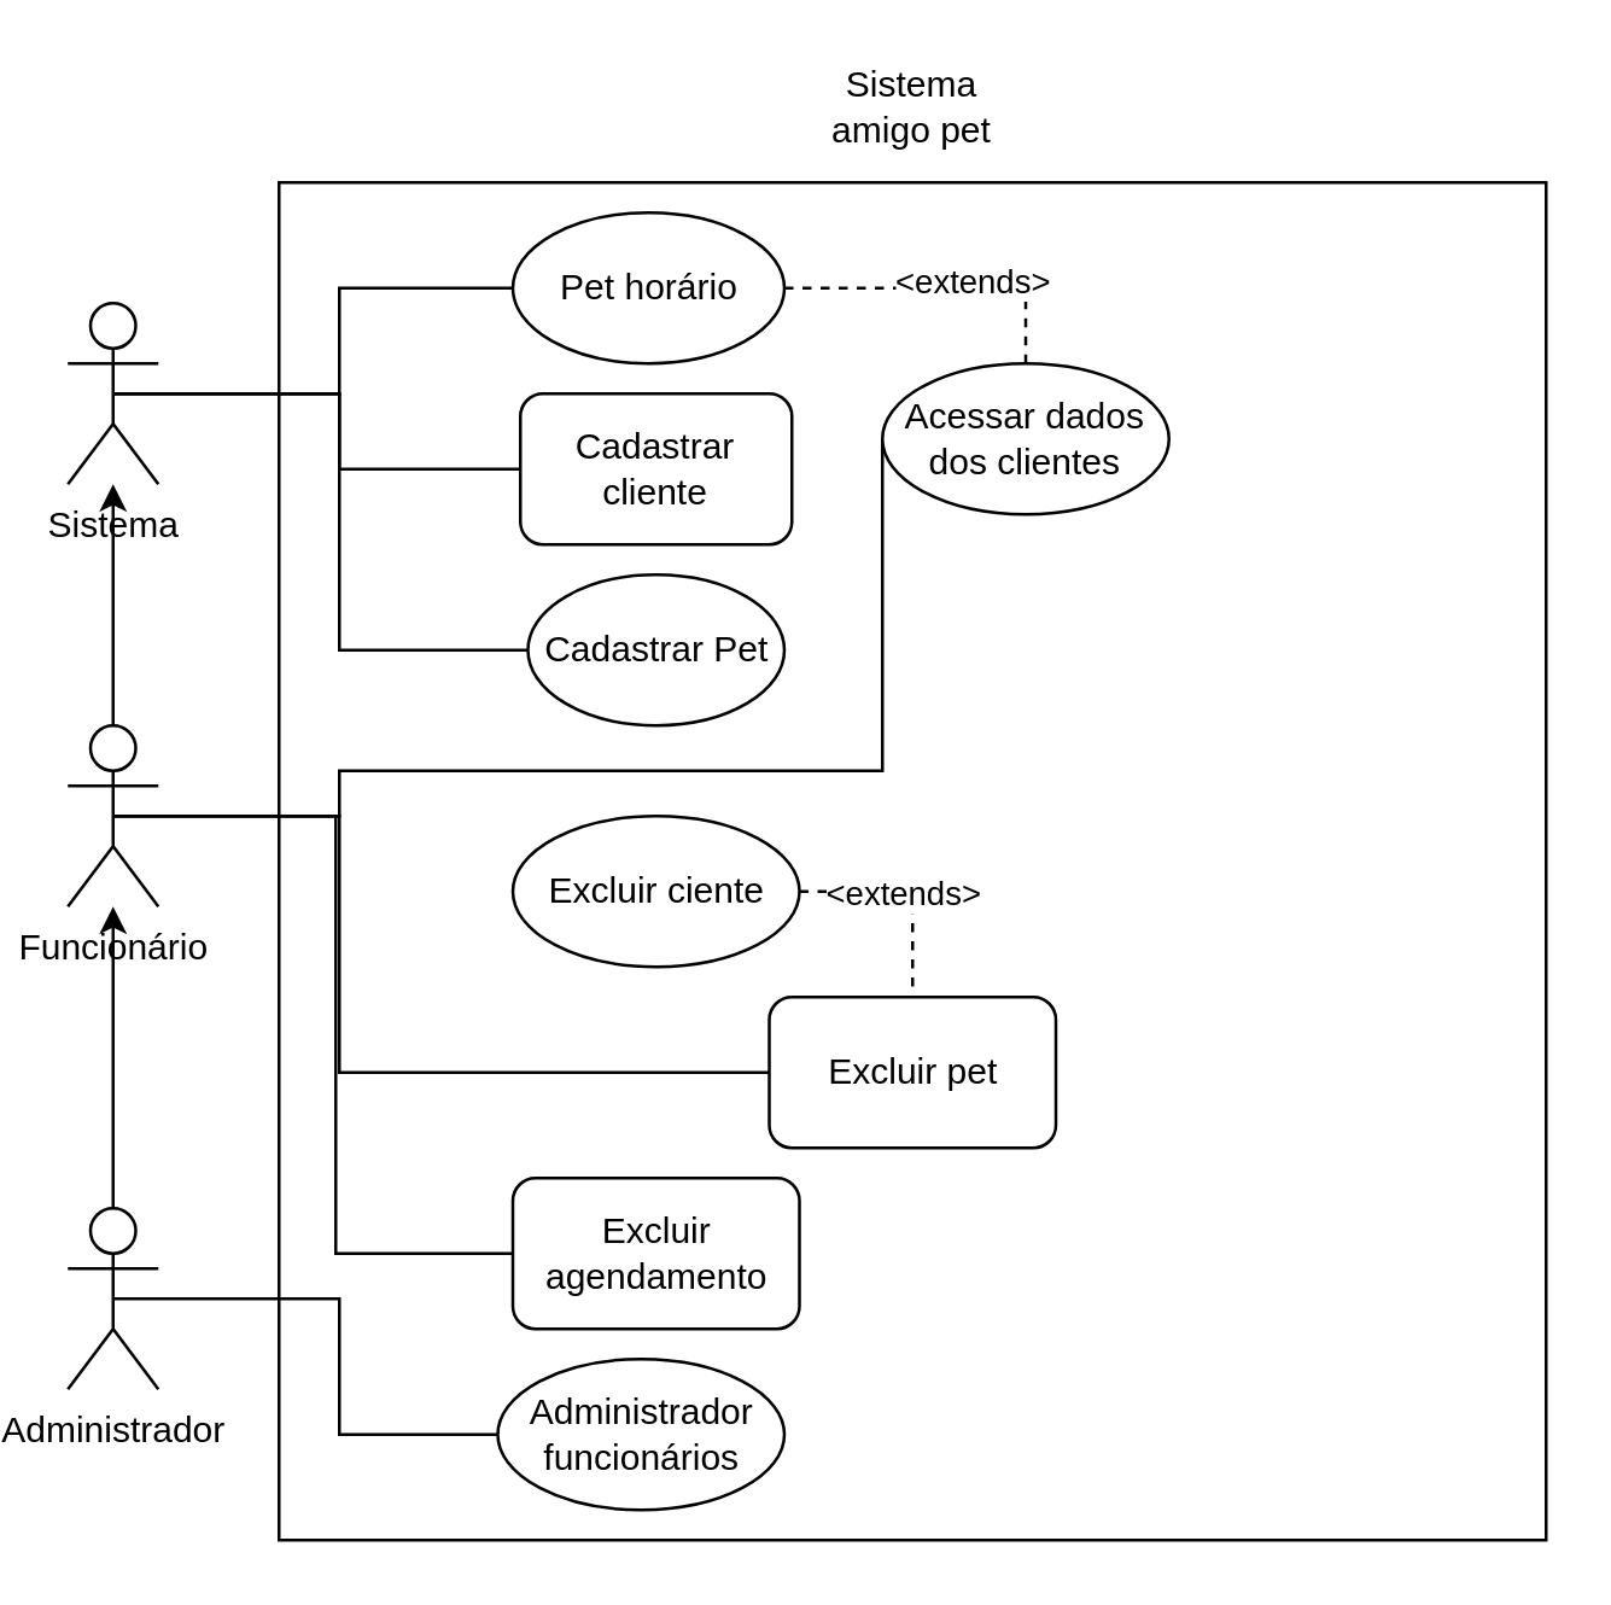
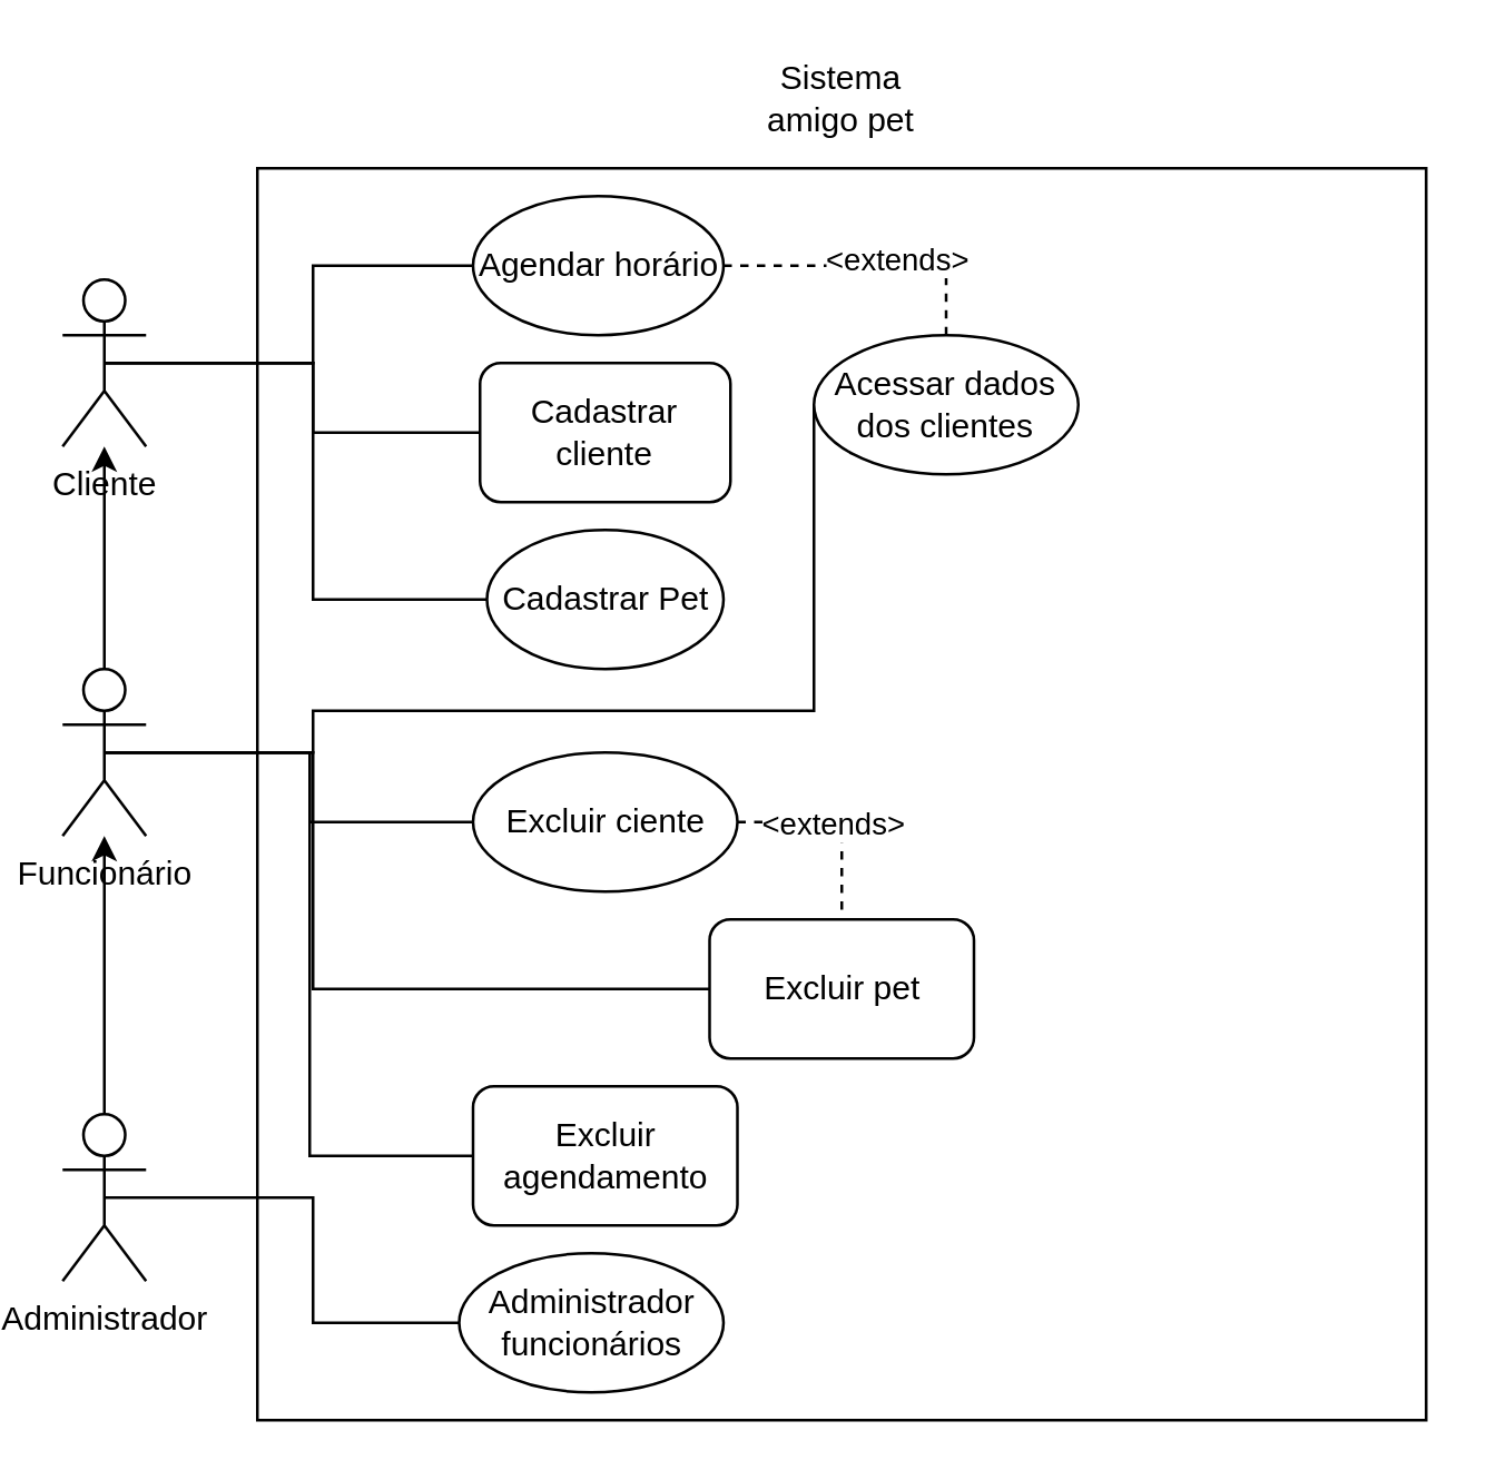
  <mxCell id="0" />
  <mxCell id="1" parent="0" />
  <mxCell id="2" value="" style="rounded=0;whiteSpace=wrap;html=1;" vertex="1" parent="1"><mxGeometry x="90" y="60" width="420" height="450" as="geometry" /></mxCell>
  <mxCell id="3" style="edgeStyle=orthogonalEdgeStyle;rounded=0;orthogonalLoop=1;jettySize=auto;html=1;exitX=0.5;exitY=0.5;exitDx=0;exitDy=0;exitPerimeter=0;entryX=0;entryY=0.5;entryDx=0;entryDy=0;endArrow=none;endFill=0;" edge="1" parent="1" source="6" target="17"><mxGeometry relative="1" as="geometry" /></mxCell>
  <mxCell id="4" style="edgeStyle=orthogonalEdgeStyle;rounded=0;orthogonalLoop=1;jettySize=auto;html=1;exitX=0.5;exitY=0.5;exitDx=0;exitDy=0;exitPerimeter=0;entryX=0;entryY=0.5;entryDx=0;entryDy=0;endArrow=none;endFill=0;" edge="1" parent="1" source="6" target="18"><mxGeometry relative="1" as="geometry"><Array as="points"><mxPoint x="110" y="130" /><mxPoint x="110" y="215" /></Array></mxGeometry></mxCell>
  <mxCell id="5" style="edgeStyle=orthogonalEdgeStyle;rounded=0;orthogonalLoop=1;jettySize=auto;html=1;exitX=0.5;exitY=0.5;exitDx=0;exitDy=0;exitPerimeter=0;entryX=0;entryY=0.5;entryDx=0;entryDy=0;endArrow=none;endFill=0;" edge="1" parent="1" source="6" target="23"><mxGeometry relative="1" as="geometry"><Array as="points"><mxPoint x="110" y="130" /><mxPoint x="110" y="95" /></Array></mxGeometry></mxCell>
- <mxCell id="6" value="Sistema" style="shape=umlActor;verticalLabelPosition=bottom;verticalAlign=top;html=1;outlineConnect=0;" vertex="1" parent="1"><mxGeometry x="20" y="100" width="30" height="60" as="geometry" /></mxCell>
+ <mxCell id="6" value="Cliente" style="shape=umlActor;verticalLabelPosition=bottom;verticalAlign=top;html=1;outlineConnect=0;" vertex="1" parent="1"><mxGeometry x="20" y="100" width="30" height="60" as="geometry" /></mxCell>
  <mxCell id="7" value="Sistema amigo pet" style="text;html=1;align=center;verticalAlign=middle;whiteSpace=wrap;rounded=0;" vertex="1" parent="1"><mxGeometry x="270" y="20" width="60" height="30" as="geometry" /></mxCell>
  <mxCell id="8" value="" style="edgeStyle=orthogonalEdgeStyle;rounded=0;orthogonalLoop=1;jettySize=auto;html=1;" edge="1" parent="1" source="10" target="16"><mxGeometry relative="1" as="geometry" /></mxCell>
  <mxCell id="9" style="edgeStyle=orthogonalEdgeStyle;rounded=0;orthogonalLoop=1;jettySize=auto;html=1;exitX=0.5;exitY=0.5;exitDx=0;exitDy=0;exitPerimeter=0;entryX=0;entryY=0.5;entryDx=0;entryDy=0;endArrow=none;endFill=0;" edge="1" parent="1" source="10" target="25"><mxGeometry relative="1" as="geometry"><Array as="points"><mxPoint x="110" y="430" /><mxPoint x="110" y="475" /></Array></mxGeometry></mxCell>
  <mxCell id="10" value="Administrador" style="shape=umlActor;verticalLabelPosition=bottom;verticalAlign=top;html=1;outlineConnect=0;" vertex="1" parent="1"><mxGeometry x="20" y="400" width="30" height="60" as="geometry" /></mxCell>
  <mxCell id="11" value="" style="edgeStyle=orthogonalEdgeStyle;rounded=0;orthogonalLoop=1;jettySize=auto;html=1;" edge="1" parent="1" source="16" target="6"><mxGeometry relative="1" as="geometry" /></mxCell>
+ <mxCell id="12" style="edgeStyle=orthogonalEdgeStyle;rounded=0;orthogonalLoop=1;jettySize=auto;html=1;exitX=0.5;exitY=0.5;exitDx=0;exitDy=0;exitPerimeter=0;entryX=0;entryY=0.5;entryDx=0;entryDy=0;endArrow=none;endFill=0;" edge="1" parent="1" source="16" target="21"><mxGeometry relative="1" as="geometry" /></mxCell>
  <mxCell id="13" style="edgeStyle=orthogonalEdgeStyle;rounded=0;orthogonalLoop=1;jettySize=auto;html=1;exitX=0.5;exitY=0.5;exitDx=0;exitDy=0;exitPerimeter=0;entryX=0;entryY=0.5;entryDx=0;entryDy=0;endArrow=none;endFill=0;" edge="1" parent="1" source="16" target="22"><mxGeometry relative="1" as="geometry"><Array as="points"><mxPoint x="110" y="270" /><mxPoint x="110" y="355" /></Array></mxGeometry></mxCell>
  <mxCell id="14" style="edgeStyle=orthogonalEdgeStyle;rounded=0;orthogonalLoop=1;jettySize=auto;html=1;exitX=0.5;exitY=0.5;exitDx=0;exitDy=0;exitPerimeter=0;entryX=0;entryY=0.5;entryDx=0;entryDy=0;endArrow=none;endFill=0;" edge="1" parent="1" source="16" target="24"><mxGeometry relative="1" as="geometry" /></mxCell>
  <mxCell id="15" style="edgeStyle=orthogonalEdgeStyle;rounded=0;orthogonalLoop=1;jettySize=auto;html=1;exitX=0.5;exitY=0.5;exitDx=0;exitDy=0;exitPerimeter=0;entryX=0;entryY=0.5;entryDx=0;entryDy=0;endArrow=none;endFill=0;" edge="1" parent="1" source="16" target="28"><mxGeometry relative="1" as="geometry"><Array as="points"><mxPoint x="110" y="270" /><mxPoint x="110" y="255" /></Array></mxGeometry></mxCell>
  <mxCell id="16" value="Funcionário" style="shape=umlActor;verticalLabelPosition=bottom;verticalAlign=top;html=1;outlineConnect=0;" vertex="1" parent="1"><mxGeometry x="20" y="240" width="30" height="60" as="geometry" /></mxCell>
  <mxCell id="17" value="Cadastrar cliente" style="whiteSpace=wrap;html=1;rounded=1;" vertex="1" parent="1"><mxGeometry x="170" y="130" width="90" height="50" as="geometry" /></mxCell>
  <mxCell id="18" value="Cadastrar Pet" style="ellipse;whiteSpace=wrap;html=1;" vertex="1" parent="1"><mxGeometry x="172.5" y="190" width="85" height="50" as="geometry" /></mxCell>
  <mxCell id="19" style="edgeStyle=orthogonalEdgeStyle;rounded=0;orthogonalLoop=1;jettySize=auto;html=1;entryX=0.5;entryY=0;entryDx=0;entryDy=0;dashed=1;endArrow=none;endFill=0;" edge="1" parent="1" source="21" target="22"><mxGeometry relative="1" as="geometry"><Array as="points"><mxPoint x="300" y="295" /></Array></mxGeometry></mxCell>
  <mxCell id="20" value="&amp;lt;extends&amp;gt;" style="edgeLabel;html=1;align=center;verticalAlign=middle;resizable=0;points=[];" vertex="1" connectable="0" parent="19"><mxGeometry x="-0.061" relative="1" as="geometry"><mxPoint as="offset" /></mxGeometry></mxCell>
  <mxCell id="21" value="Excluir ciente" style="ellipse;whiteSpace=wrap;html=1;" vertex="1" parent="1"><mxGeometry x="167.5" y="270" width="95" height="50" as="geometry" /></mxCell>
  <mxCell id="22" value="Excluir pet" style="whiteSpace=wrap;html=1;rounded=1;" vertex="1" parent="1"><mxGeometry x="252.5" y="330" width="95" height="50" as="geometry" /></mxCell>
- <mxCell id="23" value="Pet horário" style="ellipse;whiteSpace=wrap;html=1;" vertex="1" parent="1"><mxGeometry x="167.5" y="70" width="90" height="50" as="geometry" /></mxCell>
+ <mxCell id="23" value="Agendar horário" style="ellipse;whiteSpace=wrap;html=1;" vertex="1" parent="1"><mxGeometry x="167.5" y="70" width="90" height="50" as="geometry" /></mxCell>
  <mxCell id="24" value="Excluir agendamento" style="whiteSpace=wrap;html=1;rounded=1;" vertex="1" parent="1"><mxGeometry x="167.5" y="390" width="95" height="50" as="geometry" /></mxCell>
  <mxCell id="25" value="Administrador funcionários" style="ellipse;whiteSpace=wrap;html=1;" vertex="1" parent="1"><mxGeometry x="162.5" y="450" width="95" height="50" as="geometry" /></mxCell>
  <mxCell id="26" style="edgeStyle=orthogonalEdgeStyle;rounded=0;orthogonalLoop=1;jettySize=auto;html=1;exitX=0.5;exitY=0;exitDx=0;exitDy=0;entryX=1;entryY=0.5;entryDx=0;entryDy=0;dashed=1;endArrow=none;endFill=0;" edge="1" parent="1" source="28" target="23"><mxGeometry relative="1" as="geometry" /></mxCell>
  <mxCell id="27" value="&amp;lt;extends&amp;gt;" style="edgeLabel;html=1;align=center;verticalAlign=middle;resizable=0;points=[];" vertex="1" connectable="0" parent="26"><mxGeometry x="-0.181" y="-3" relative="1" as="geometry"><mxPoint as="offset" /></mxGeometry></mxCell>
  <mxCell id="28" value="Acessar dados dos clientes" style="ellipse;whiteSpace=wrap;html=1;" vertex="1" parent="1"><mxGeometry x="290" y="120" width="95" height="50" as="geometry" /></mxCell>
